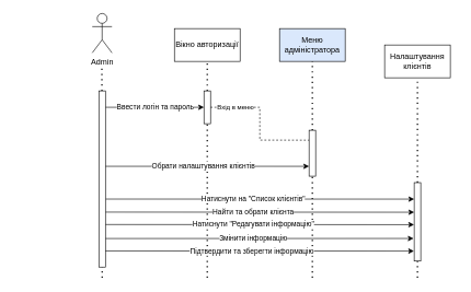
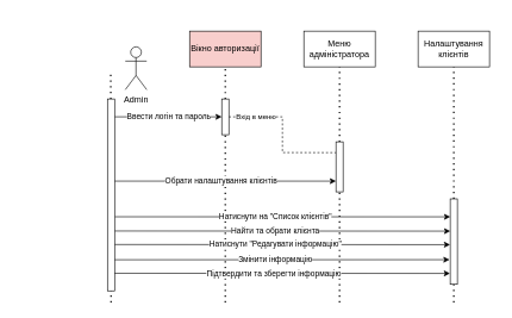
  <mxCell id="0" />
  <mxCell id="1" parent="0" />
- <mxCell id="2" value="Admin" style="shape=umlActor;verticalLabelPosition=bottom;verticalAlign=top;html=1;outlineConnect=0;" parent="1" vertex="1"><mxGeometry x="140" y="20" width="30" height="60" as="geometry" /></mxCell>
+ <mxCell id="2" value="Admin" style="shape=umlActor;verticalLabelPosition=bottom;verticalAlign=top;html=1;outlineConnect=0;" parent="1" vertex="1"><mxGeometry x="175" y="65" width="30" height="60" as="geometry" /></mxCell>
  <mxCell id="3" value="" style="endArrow=none;dashed=1;html=1;dashPattern=1 3;strokeWidth=2;rounded=0;" parent="1" source="6" edge="1"><mxGeometry width="50" height="50" relative="1" as="geometry"><mxPoint x="154.78" y="453" as="sourcePoint" /><mxPoint x="154.58" y="103" as="targetPoint" /></mxGeometry></mxCell>
  <mxCell id="4" value="" style="endArrow=none;dashed=1;html=1;dashPattern=1 3;strokeWidth=2;rounded=0;entryX=0.5;entryY=1;entryDx=0;entryDy=0;" parent="1" source="8" target="13" edge="1"><mxGeometry width="50" height="50" relative="1" as="geometry"><mxPoint x="475.2" y="453" as="sourcePoint" /><mxPoint x="475" y="103" as="targetPoint" /></mxGeometry></mxCell>
  <mxCell id="5" value="" style="endArrow=none;dashed=1;html=1;dashPattern=1 3;strokeWidth=2;rounded=0;" parent="1" target="6" edge="1"><mxGeometry width="50" height="50" relative="1" as="geometry"><mxPoint x="155" y="423" as="sourcePoint" /><mxPoint x="154.58" y="103" as="targetPoint" /></mxGeometry></mxCell>
  <mxCell id="6" value="" style="rounded=0;whiteSpace=wrap;html=1;rotation=90;" parent="1" vertex="1"><mxGeometry x="20.7" y="267.3" width="268.62" height="10" as="geometry" /></mxCell>
  <mxCell id="7" value="" style="endArrow=none;dashed=1;html=1;dashPattern=1 3;strokeWidth=2;rounded=0;" parent="1" target="8" edge="1"><mxGeometry width="50" height="50" relative="1" as="geometry"><mxPoint x="475" y="423" as="sourcePoint" /><mxPoint x="475" y="103" as="targetPoint" /></mxGeometry></mxCell>
  <mxCell id="8" value="" style="rounded=0;whiteSpace=wrap;html=1;rotation=90;" parent="1" vertex="1"><mxGeometry x="440" y="228" width="70" height="10" as="geometry" /></mxCell>
  <mxCell id="9" value="" style="endArrow=none;dashed=1;html=1;dashPattern=1 3;strokeWidth=2;rounded=0;entryX=0.5;entryY=1;entryDx=0;entryDy=0;" parent="1" source="11" target="12" edge="1"><mxGeometry width="50" height="50" relative="1" as="geometry"><mxPoint x="315.2" y="453" as="sourcePoint" /><mxPoint x="315" y="103" as="targetPoint" /></mxGeometry></mxCell>
  <mxCell id="10" value="" style="endArrow=none;dashed=1;html=1;dashPattern=1 3;strokeWidth=2;rounded=0;" parent="1" target="11" edge="1"><mxGeometry width="50" height="50" relative="1" as="geometry"><mxPoint x="315" y="423" as="sourcePoint" /><mxPoint x="315" y="103" as="targetPoint" /></mxGeometry></mxCell>
  <mxCell id="11" value="" style="rounded=0;whiteSpace=wrap;html=1;rotation=90;" parent="1" vertex="1"><mxGeometry x="290" y="158" width="50" height="10" as="geometry" /></mxCell>
- <mxCell id="12" value="Вікно авторизації" style="rounded=0;whiteSpace=wrap;html=1;" parent="1" vertex="1"><mxGeometry x="265" y="43" width="100" height="50" as="geometry" /></mxCell>
- <mxCell id="13" value="Меню адміністратора" style="rounded=0;whiteSpace=wrap;html=1;fillColor=#dae8fc;" parent="1" vertex="1"><mxGeometry x="425" y="43" width="100" height="50" as="geometry" /></mxCell>
+ <mxCell id="12" value="Вікно авторизації" style="rounded=0;whiteSpace=wrap;html=1;fillColor=#f8cecc;" parent="1" vertex="1"><mxGeometry x="265" y="43" width="100" height="50" as="geometry" /></mxCell>
+ <mxCell id="13" value="Меню адміністратора" style="rounded=0;whiteSpace=wrap;html=1;" parent="1" vertex="1"><mxGeometry x="425" y="43" width="100" height="50" as="geometry" /></mxCell>
  <mxCell id="14" value="" style="endArrow=none;dashed=1;html=1;dashPattern=1 3;strokeWidth=2;rounded=0;entryX=0.5;entryY=1;entryDx=0;entryDy=0;" parent="1" source="16" target="17" edge="1"><mxGeometry width="50" height="50" relative="1" as="geometry"><mxPoint x="635.2" y="453" as="sourcePoint" /><mxPoint x="635" y="103" as="targetPoint" /></mxGeometry></mxCell>
  <mxCell id="15" value="" style="endArrow=none;dashed=1;html=1;dashPattern=1 3;strokeWidth=2;rounded=0;" parent="1" target="16" edge="1"><mxGeometry width="50" height="50" relative="1" as="geometry"><mxPoint x="635" y="423" as="sourcePoint" /><mxPoint x="635" y="103" as="targetPoint" /></mxGeometry></mxCell>
  <mxCell id="16" value="" style="rounded=0;whiteSpace=wrap;html=1;rotation=90;" parent="1" vertex="1"><mxGeometry x="575.21" y="332.66" width="119.57" height="10" as="geometry" /></mxCell>
- <mxCell id="17" value="Налаштування клієнтів" style="rounded=0;whiteSpace=wrap;html=1;" parent="1" vertex="1"><mxGeometry x="585" y="68" width="100" height="50" as="geometry" /></mxCell>
+ <mxCell id="17" value="Налаштування клієнтів" style="rounded=0;whiteSpace=wrap;html=1;" parent="1" vertex="1"><mxGeometry x="585" y="43" width="100" height="50" as="geometry" /></mxCell>
  <mxCell id="18" value="" style="endArrow=classic;html=1;rounded=0;entryX=0.5;entryY=1;entryDx=0;entryDy=0;exitX=0.093;exitY=-0.022;exitDx=0;exitDy=0;exitPerimeter=0;" parent="1" source="6" target="11" edge="1"><mxGeometry width="50" height="50" relative="1" as="geometry"><mxPoint x="163" y="163" as="sourcePoint" /><mxPoint x="305" y="163" as="targetPoint" /></mxGeometry></mxCell>
  <mxCell id="19" value="&lt;font style=&quot;font-size: 11px;&quot;&gt;Ввести логін та пароль&lt;/font&gt;" style="edgeLabel;html=1;align=center;verticalAlign=middle;resizable=0;points=[];" parent="18" vertex="1" connectable="0"><mxGeometry x="0.095" relative="1" as="geometry"><mxPoint x="-7" as="offset" /></mxGeometry></mxCell>
  <mxCell id="20" value="" style="endArrow=classic;html=1;rounded=0;entryX=0.567;entryY=1;entryDx=0;entryDy=0;entryPerimeter=0;exitX=0.428;exitY=-0.01;exitDx=0;exitDy=0;exitPerimeter=0;" parent="1" source="6" edge="1"><mxGeometry width="50" height="50" relative="1" as="geometry"><mxPoint x="162" y="253" as="sourcePoint" /><mxPoint x="470" y="253" as="targetPoint" /></mxGeometry></mxCell>
  <mxCell id="21" value="Обрати налаштування клієнтів" style="edgeLabel;html=1;align=center;verticalAlign=middle;resizable=0;points=[];" parent="20" vertex="1" connectable="0"><mxGeometry x="-0.045" y="1" relative="1" as="geometry"><mxPoint as="offset" /></mxGeometry></mxCell>
  <mxCell id="22" value="" style="endArrow=classic;html=1;rounded=0;exitX=0.614;exitY=-0.05;exitDx=0;exitDy=0;exitPerimeter=0;" parent="1" source="6" edge="1"><mxGeometry width="50" height="50" relative="1" as="geometry"><mxPoint x="162" y="303" as="sourcePoint" /><mxPoint x="630" y="303" as="targetPoint" /></mxGeometry></mxCell>
  <mxCell id="23" value="Натиснути на &quot;Список клієнтів&quot;" style="edgeLabel;html=1;align=center;verticalAlign=middle;resizable=0;points=[];" parent="22" vertex="1" connectable="0"><mxGeometry x="-0.045" y="1" relative="1" as="geometry"><mxPoint as="offset" /></mxGeometry></mxCell>
  <mxCell id="24" value="" style="endArrow=classic;html=1;rounded=0;exitX=0.688;exitY=-0.028;exitDx=0;exitDy=0;exitPerimeter=0;" parent="1" source="6" edge="1"><mxGeometry width="50" height="50" relative="1" as="geometry"><mxPoint x="163" y="323" as="sourcePoint" /><mxPoint x="630" y="323" as="targetPoint" /></mxGeometry></mxCell>
  <mxCell id="25" value="Найти та обрати клієнта" style="edgeLabel;html=1;align=center;verticalAlign=middle;resizable=0;points=[];" parent="24" vertex="1" connectable="0"><mxGeometry x="-0.045" y="1" relative="1" as="geometry"><mxPoint as="offset" /></mxGeometry></mxCell>
  <mxCell id="26" value="" style="endArrow=classic;html=1;rounded=0;entryX=0.896;entryY=1.019;entryDx=0;entryDy=0;entryPerimeter=0;exitX=0.91;exitY=-0.015;exitDx=0;exitDy=0;exitPerimeter=0;" parent="1" edge="1"><mxGeometry width="50" height="50" relative="1" as="geometry"><mxPoint x="160.15" y="341.75" as="sourcePoint" /><mxPoint x="629.81" y="341.96" as="targetPoint" /></mxGeometry></mxCell>
  <mxCell id="27" value="Натиснути &quot;Редагувати інформацію&quot;" style="edgeLabel;html=1;align=center;verticalAlign=middle;resizable=0;points=[];" parent="26" vertex="1" connectable="0"><mxGeometry x="-0.045" y="1" relative="1" as="geometry"><mxPoint as="offset" /></mxGeometry></mxCell>
  <mxCell id="28" value="" style="endArrow=classic;html=1;rounded=0;exitX=0.838;exitY=-0.01;exitDx=0;exitDy=0;exitPerimeter=0;" parent="1" source="6" edge="1"><mxGeometry width="50" height="50" relative="1" as="geometry"><mxPoint x="161" y="363" as="sourcePoint" /><mxPoint x="629" y="363" as="targetPoint" /></mxGeometry></mxCell>
  <mxCell id="29" value="Змінити інформацію" style="edgeLabel;html=1;align=center;verticalAlign=middle;resizable=0;points=[];" parent="28" vertex="1" connectable="0"><mxGeometry x="-0.045" y="1" relative="1" as="geometry"><mxPoint as="offset" /></mxGeometry></mxCell>
  <mxCell id="30" value="" style="endArrow=classic;html=1;rounded=0;entryX=0.896;entryY=1.019;entryDx=0;entryDy=0;entryPerimeter=0;exitX=0.91;exitY=-0.015;exitDx=0;exitDy=0;exitPerimeter=0;" parent="1" edge="1"><mxGeometry width="50" height="50" relative="1" as="geometry"><mxPoint x="160" y="382" as="sourcePoint" /><mxPoint x="629.66" y="382.21" as="targetPoint" /></mxGeometry></mxCell>
  <mxCell id="31" value="Підтвердити та зберегти інформацію" style="edgeLabel;html=1;align=center;verticalAlign=middle;resizable=0;points=[];" parent="30" vertex="1" connectable="0"><mxGeometry x="-0.102" y="1" relative="1" as="geometry"><mxPoint x="11" as="offset" /></mxGeometry></mxCell>
  <mxCell id="32" value="" style="endArrow=none;dashed=1;html=1;rounded=0;exitX=0.5;exitY=0;exitDx=0;exitDy=0;entryX=0.216;entryY=1.011;entryDx=0;entryDy=0;entryPerimeter=0;" edge="1" parent="1" source="11" target="8"><mxGeometry width="50" height="50" relative="1" as="geometry"><mxPoint x="375" y="253" as="sourcePoint" /><mxPoint x="425" y="203" as="targetPoint" /><Array as="points"><mxPoint x="395" y="163" /><mxPoint x="395" y="213" /></Array></mxGeometry></mxCell>
  <mxCell id="33" value="&lt;font style=&quot;font-size: 10px;&quot;&gt;Вхід в меню&lt;/font&gt;" style="edgeLabel;html=1;align=center;verticalAlign=middle;resizable=0;points=[];" vertex="1" connectable="0" parent="32"><mxGeometry x="-0.766" y="-1" relative="1" as="geometry"><mxPoint x="14" y="-2" as="offset" /></mxGeometry></mxCell>
